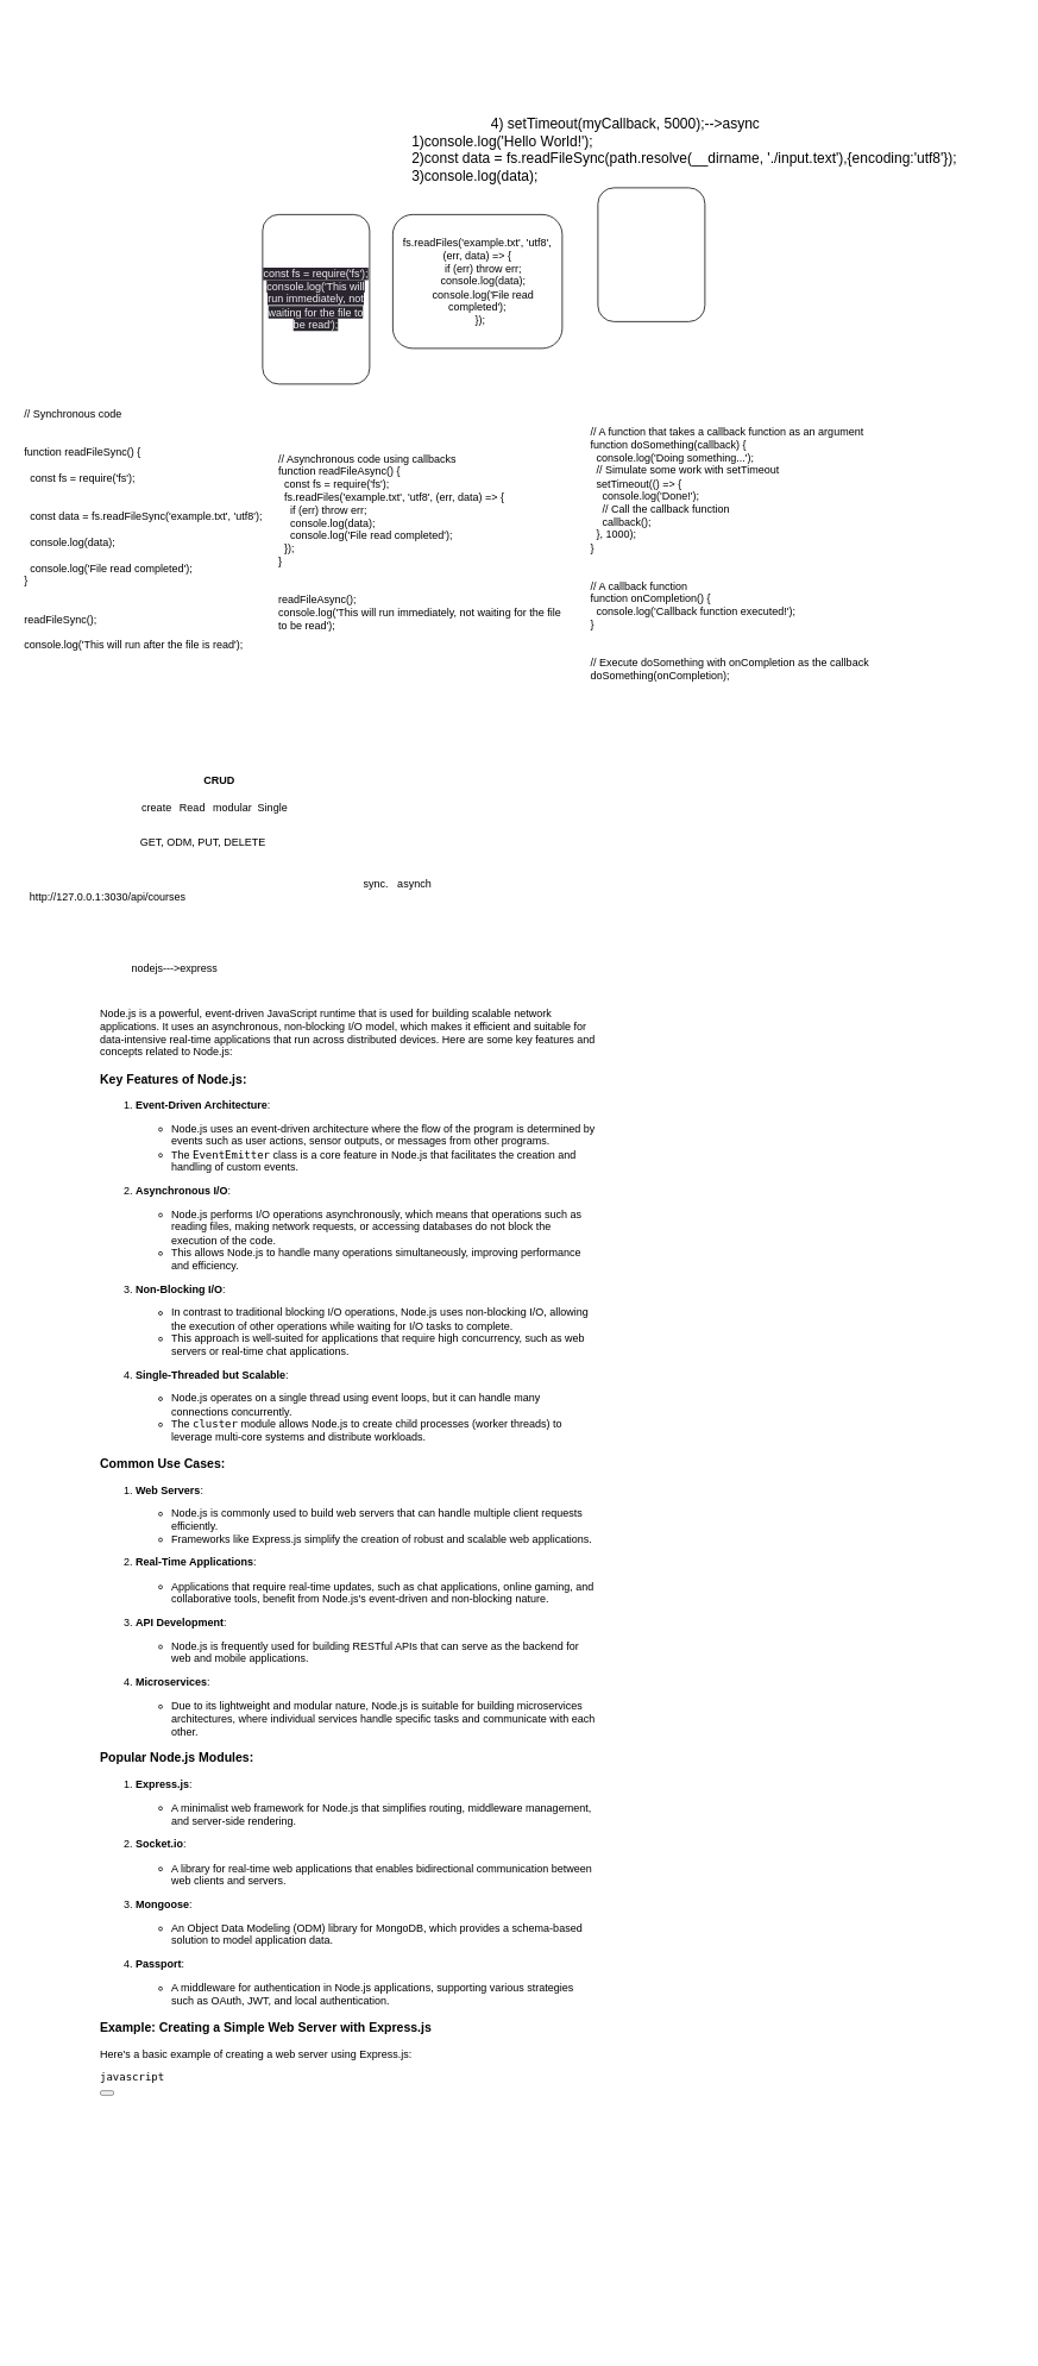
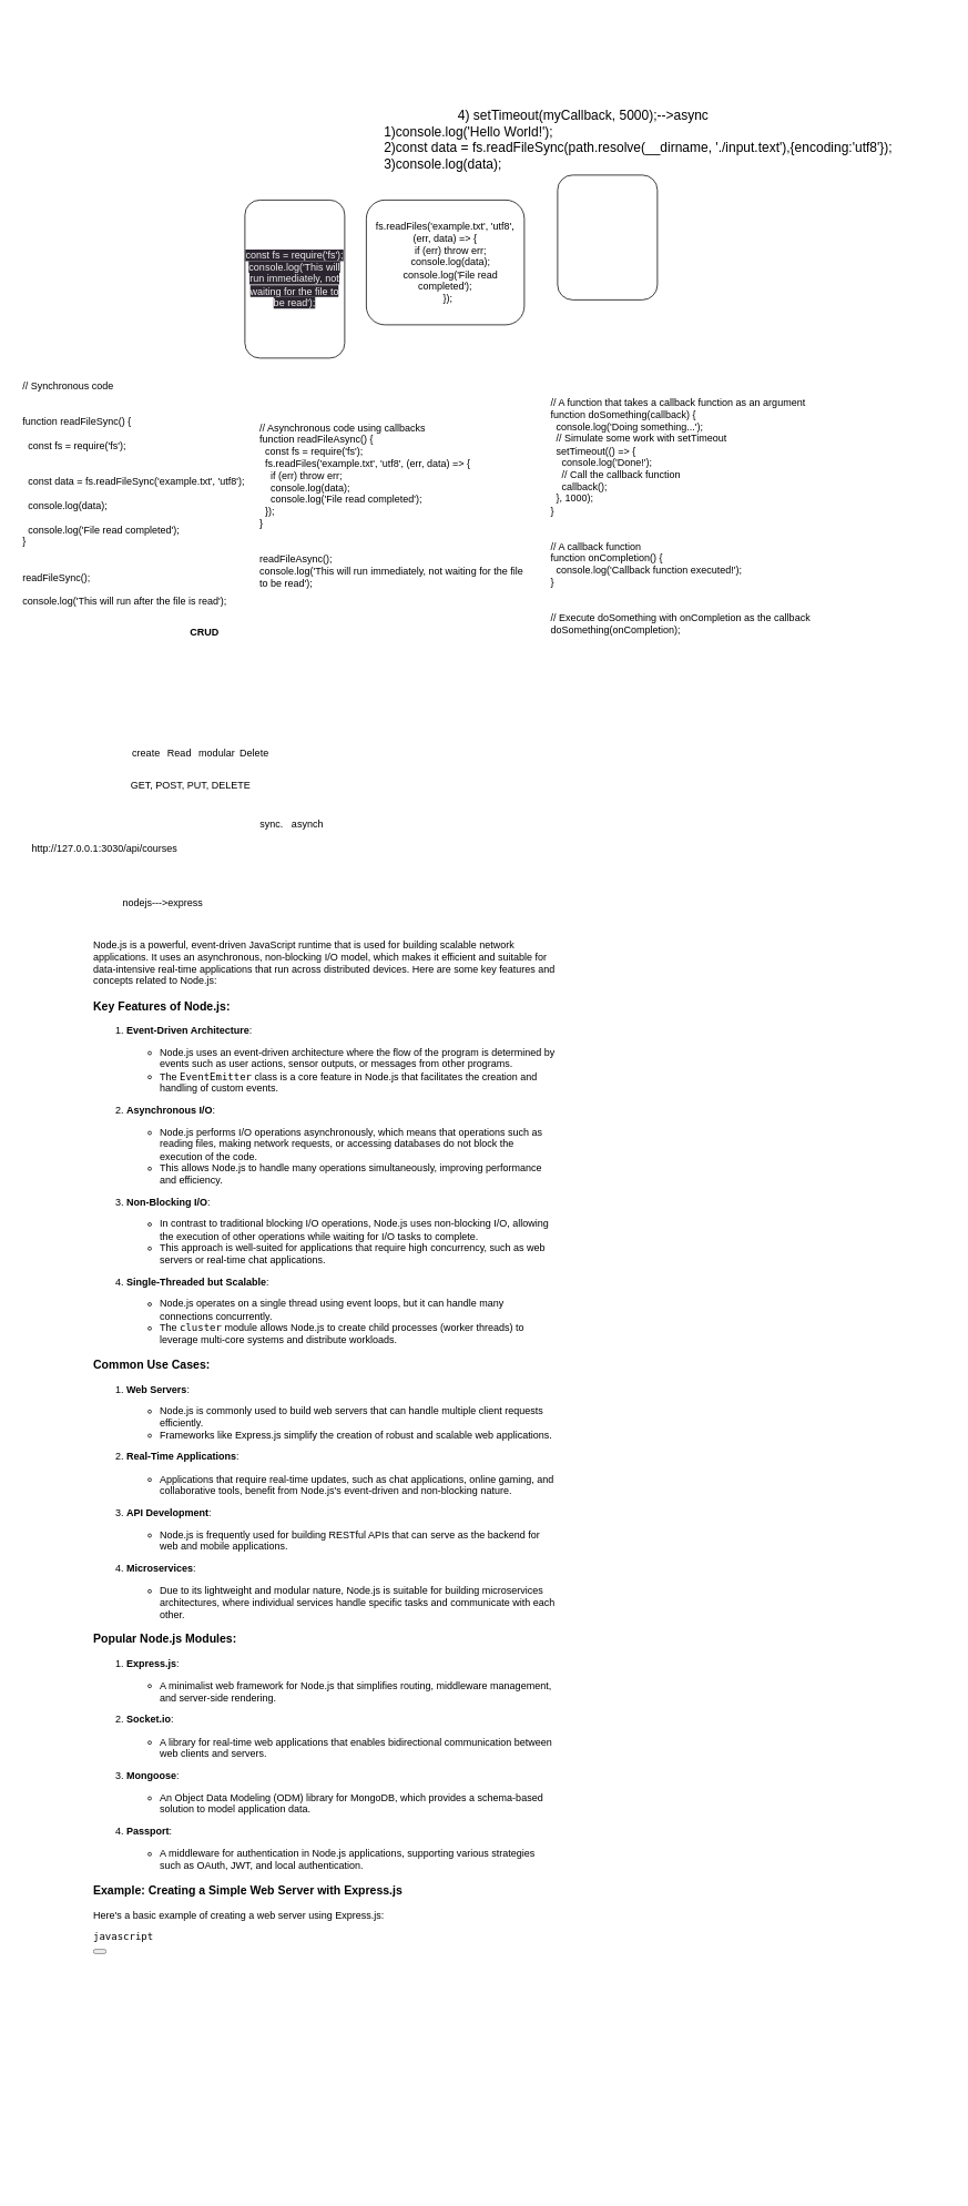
  <mxCell id="0" />
  <mxCell id="1" parent="0" />
- <mxCell id="2" value="&lt;b&gt;CRUD&lt;/b&gt;" style="text;html=1;align=center;verticalAlign=middle;resizable=0;points=[];autosize=1;strokeColor=none;fillColor=none;" vertex="1" parent="1"><mxGeometry x="215" y="860" width="60" height="30" as="geometry" /></mxCell>
+ <mxCell id="2" value="&lt;b&gt;CRUD&lt;/b&gt;" style="text;html=1;align=center;verticalAlign=middle;resizable=0;points=[];autosize=1;strokeColor=none;fillColor=none;" vertex="1" parent="1"><mxGeometry x="215" y="745" width="60" height="30" as="geometry" /></mxCell>
  <mxCell id="3" value="create&lt;br&gt;" style="text;html=1;align=center;verticalAlign=middle;resizable=0;points=[];autosize=1;strokeColor=none;fillColor=none;" vertex="1" parent="1"><mxGeometry x="145" y="890" width="60" height="30" as="geometry" /></mxCell>
  <mxCell id="4" value="Read" style="text;html=1;align=center;verticalAlign=middle;resizable=0;points=[];autosize=1;strokeColor=none;fillColor=none;" vertex="1" parent="1"><mxGeometry x="190" y="890" width="50" height="30" as="geometry" /></mxCell>
  <mxCell id="5" value="modular" style="text;html=1;align=center;verticalAlign=middle;resizable=0;points=[];autosize=1;strokeColor=none;fillColor=none;" vertex="1" parent="1"><mxGeometry x="230" y="890" width="60" height="30" as="geometry" /></mxCell>
- <mxCell id="6" value="Single" style="text;html=1;align=center;verticalAlign=middle;resizable=0;points=[];autosize=1;strokeColor=none;fillColor=none;" vertex="1" parent="1"><mxGeometry x="275" y="890" width="60" height="30" as="geometry" /></mxCell>
- <mxCell id="7" value="&lt;meta charset=&quot;utf-8&quot;&gt;GET, ODM, PUT, DELETE" style="text;whiteSpace=wrap;html=1;" vertex="1" parent="1"><mxGeometry x="155" y="930" width="195" height="40" as="geometry" /></mxCell>
+ <mxCell id="6" value="Delete" style="text;html=1;align=center;verticalAlign=middle;resizable=0;points=[];autosize=1;strokeColor=none;fillColor=none;" vertex="1" parent="1"><mxGeometry x="275" y="890" width="60" height="30" as="geometry" /></mxCell>
+ <mxCell id="7" value="&lt;meta charset=&quot;utf-8&quot;&gt;GET, POST, PUT, DELETE" style="text;whiteSpace=wrap;html=1;" vertex="1" parent="1"><mxGeometry x="155" y="930" width="195" height="40" as="geometry" /></mxCell>
  <mxCell id="8" value="nodejs---&amp;gt;express" style="text;html=1;align=center;verticalAlign=middle;resizable=0;points=[];autosize=1;strokeColor=none;fillColor=none;" vertex="1" parent="1"><mxGeometry x="135" y="1070" width="120" height="30" as="geometry" /></mxCell>
- <mxCell id="9" value="http://127.0.0.1:3030/api/courses" style="text;html=1;align=center;verticalAlign=middle;resizable=0;points=[];autosize=1;strokeColor=none;fillColor=none;" vertex="1" parent="1"><mxGeometry x="20" y="990" width="200" height="30" as="geometry" /></mxCell>
+ <mxCell id="9" value="http://127.0.0.1:3030/api/courses" style="text;html=1;align=center;verticalAlign=middle;resizable=0;points=[];autosize=1;strokeColor=none;fillColor=none;" vertex="1" parent="1"><mxGeometry x="25" y="1005" width="200" height="30" as="geometry" /></mxCell>
  <mxCell id="10" value="&lt;meta charset=&quot;utf-8&quot;&gt;&lt;p&gt;Node.js is a powerful, event-driven JavaScript runtime that is used for building scalable network applications. It uses an asynchronous, non-blocking I/O model, which makes it efficient and suitable for data-intensive real-time applications that run across distributed devices. Here are some key features and concepts related to Node.js:&lt;/p&gt;&lt;h3&gt;Key Features of Node.js:&lt;/h3&gt;&lt;ol&gt;&lt;li&gt;&lt;p&gt;&lt;strong&gt;Event-Driven Architecture&lt;/strong&gt;:&lt;/p&gt;&lt;ul&gt;&lt;li&gt;Node.js uses an event-driven architecture where the flow of the program is determined by events such as user actions, sensor outputs, or messages from other programs.&lt;/li&gt;&lt;li&gt;The &lt;code&gt;EventEmitter&lt;/code&gt; class is a core feature in Node.js that facilitates the creation and handling of custom events.&lt;/li&gt;&lt;/ul&gt;&lt;/li&gt;&lt;li&gt;&lt;p&gt;&lt;strong&gt;Asynchronous I/O&lt;/strong&gt;:&lt;/p&gt;&lt;ul&gt;&lt;li&gt;Node.js performs I/O operations asynchronously, which means that operations such as reading files, making network requests, or accessing databases do not block the execution of the code.&lt;/li&gt;&lt;li&gt;This allows Node.js to handle many operations simultaneously, improving performance and efficiency.&lt;/li&gt;&lt;/ul&gt;&lt;/li&gt;&lt;li&gt;&lt;p&gt;&lt;strong&gt;Non-Blocking I/O&lt;/strong&gt;:&lt;/p&gt;&lt;ul&gt;&lt;li&gt;In contrast to traditional blocking I/O operations, Node.js uses non-blocking I/O, allowing the execution of other operations while waiting for I/O tasks to complete.&lt;/li&gt;&lt;li&gt;This approach is well-suited for applications that require high concurrency, such as web servers or real-time chat applications.&lt;/li&gt;&lt;/ul&gt;&lt;/li&gt;&lt;li&gt;&lt;p&gt;&lt;strong&gt;Single-Threaded but Scalable&lt;/strong&gt;:&lt;/p&gt;&lt;ul&gt;&lt;li&gt;Node.js operates on a single thread using event loops, but it can handle many connections concurrently.&lt;/li&gt;&lt;li&gt;The &lt;code&gt;cluster&lt;/code&gt; module allows Node.js to create child processes (worker threads) to leverage multi-core systems and distribute workloads.&lt;/li&gt;&lt;/ul&gt;&lt;/li&gt;&lt;/ol&gt;&lt;h3&gt;Common Use Cases:&lt;/h3&gt;&lt;ol&gt;&lt;li&gt;&lt;p&gt;&lt;strong&gt;Web Servers&lt;/strong&gt;:&lt;/p&gt;&lt;ul&gt;&lt;li&gt;Node.js is commonly used to build web servers that can handle multiple client requests efficiently.&lt;/li&gt;&lt;li&gt;Frameworks like Express.js simplify the creation of robust and scalable web applications.&lt;/li&gt;&lt;/ul&gt;&lt;/li&gt;&lt;li&gt;&lt;p&gt;&lt;strong&gt;Real-Time Applications&lt;/strong&gt;:&lt;/p&gt;&lt;ul&gt;&lt;li&gt;Applications that require real-time updates, such as chat applications, online gaming, and collaborative tools, benefit from Node.js's event-driven and non-blocking nature.&lt;/li&gt;&lt;/ul&gt;&lt;/li&gt;&lt;li&gt;&lt;p&gt;&lt;strong&gt;API Development&lt;/strong&gt;:&lt;/p&gt;&lt;ul&gt;&lt;li&gt;Node.js is frequently used for building RESTful APIs that can serve as the backend for web and mobile applications.&lt;/li&gt;&lt;/ul&gt;&lt;/li&gt;&lt;li&gt;&lt;p&gt;&lt;strong&gt;Microservices&lt;/strong&gt;:&lt;/p&gt;&lt;ul&gt;&lt;li&gt;Due to its lightweight and modular nature, Node.js is suitable for building microservices architectures, where individual services handle specific tasks and communicate with each other.&lt;/li&gt;&lt;/ul&gt;&lt;/li&gt;&lt;/ol&gt;&lt;h3&gt;Popular Node.js Modules:&lt;/h3&gt;&lt;ol&gt;&lt;li&gt;&lt;p&gt;&lt;strong&gt;Express.js&lt;/strong&gt;:&lt;/p&gt;&lt;ul&gt;&lt;li&gt;A minimalist web framework for Node.js that simplifies routing, middleware management, and server-side rendering.&lt;/li&gt;&lt;/ul&gt;&lt;/li&gt;&lt;li&gt;&lt;p&gt;&lt;strong&gt;Socket.io&lt;/strong&gt;:&lt;/p&gt;&lt;ul&gt;&lt;li&gt;A library for real-time web applications that enables bidirectional communication between web clients and servers.&lt;/li&gt;&lt;/ul&gt;&lt;/li&gt;&lt;li&gt;&lt;p&gt;&lt;strong&gt;Mongoose&lt;/strong&gt;:&lt;/p&gt;&lt;ul&gt;&lt;li&gt;An Object Data Modeling (ODM) library for MongoDB, which provides a schema-based solution to model application data.&lt;/li&gt;&lt;/ul&gt;&lt;/li&gt;&lt;li&gt;&lt;p&gt;&lt;strong&gt;Passport&lt;/strong&gt;:&lt;/p&gt;&lt;ul&gt;&lt;li&gt;A middleware for authentication in Node.js applications, supporting various strategies such as OAuth, JWT, and local authentication.&lt;/li&gt;&lt;/ul&gt;&lt;/li&gt;&lt;/ol&gt;&lt;h3&gt;Example: Creating a Simple Web Server with Express.js&lt;/h3&gt;&lt;p&gt;Here's a basic example of creating a web server using Express.js:&lt;/p&gt;&lt;pre&gt;&lt;div class=&quot;dark bg-gray-950 rounded-md border-[0.5px] border-token-border-medium&quot;&gt;&lt;div class=&quot;flex items-center relative text-token-text-secondary bg-token-main-surface-secondary px-4 py-2 text-xs font-sans justify-between rounded-t-md&quot;&gt;&lt;span&gt;javascript&lt;/span&gt;&lt;div class=&quot;flex items-center&quot;&gt;&lt;span data-state=&quot;closed&quot; class=&quot;&quot;&gt;&lt;button class=&quot;flex gap-1 items-center&quot;&gt;&lt;/button&gt;&lt;/span&gt;&lt;/div&gt;&lt;/div&gt;&lt;/div&gt;&lt;/pre&gt;" style="text;whiteSpace=wrap;html=1;" vertex="1" parent="1"><mxGeometry x="110" y="1110" width="560" height="1520" as="geometry" /></mxCell>
- <mxCell id="11" value="sync.&amp;nbsp; &amp;nbsp;asynch" style="text;html=1;align=center;verticalAlign=middle;resizable=0;points=[];autosize=1;strokeColor=none;fillColor=none;" vertex="1" parent="1"><mxGeometry x="395" y="975" width="100" height="30" as="geometry" /></mxCell>
+ <mxCell id="11" value="sync.&amp;nbsp; &amp;nbsp;asynch" style="text;html=1;align=center;verticalAlign=middle;resizable=0;points=[];autosize=1;strokeColor=none;fillColor=none;" vertex="1" parent="1"><mxGeometry x="300" y="975" width="100" height="30" as="geometry" /></mxCell>
  <mxCell id="12" value="// Synchronous code&lt;br&gt;&lt;br&gt;&lt;br&gt;function readFileSync() {&lt;br&gt;&lt;br&gt;&amp;nbsp; const fs = require('fs');&lt;br&gt;&lt;br&gt;&lt;br&gt;&amp;nbsp; const data = fs.readFileSync('example.txt', 'utf8');&lt;br&gt;&lt;br&gt;&amp;nbsp; console.log(data);&lt;br&gt;&lt;br&gt;&amp;nbsp; console.log('File read completed');&lt;br&gt;}&lt;br&gt;&lt;br&gt;&lt;br&gt;readFileSync();&lt;br&gt;&lt;br&gt;console.log('This will run after the file is read');" style="text;whiteSpace=wrap;html=1;" vertex="1" parent="1"><mxGeometry x="25" y="450" width="300" height="230" as="geometry" /></mxCell>
  <mxCell id="13" value="// Asynchronous code using callbacks&lt;br&gt;function readFileAsync() {&lt;br&gt;&amp;nbsp; const fs = require('fs');&lt;br&gt;&amp;nbsp; fs.readFiles('example.txt', 'utf8', (err, data) =&amp;gt; {&lt;br&gt;&amp;nbsp; &amp;nbsp; if (err) throw err;&lt;br&gt;&amp;nbsp; &amp;nbsp; console.log(data);&lt;br&gt;&amp;nbsp; &amp;nbsp; console.log('File read completed');&lt;br&gt;&amp;nbsp; });&lt;br&gt;}&lt;br&gt;&lt;br&gt;&lt;br&gt;readFileAsync();&lt;br&gt;console.log('This will run immediately, not waiting for the file to be read');" style="text;whiteSpace=wrap;html=1;" vertex="1" parent="1"><mxGeometry x="310" y="500" width="330" height="210" as="geometry" /></mxCell>
  <mxCell id="14" value="&lt;span style=&quot;color: rgb(240, 240, 240); font-family: Helvetica; font-size: 12px; font-style: normal; font-variant-ligatures: normal; font-variant-caps: normal; font-weight: 400; letter-spacing: normal; orphans: 2; text-align: left; text-indent: 0px; text-transform: none; widows: 2; word-spacing: 0px; -webkit-text-stroke-width: 0px; background-color: rgb(42, 37, 47); text-decoration-thickness: initial; text-decoration-style: initial; text-decoration-color: initial; float: none; display: inline !important;&quot;&gt;const fs = require('fs');&lt;br&gt;console.log('This will run immediately, not waiting for the file to be read');&lt;br&gt;&lt;/span&gt;" style="rounded=1;whiteSpace=wrap;html=1;" vertex="1" parent="1"><mxGeometry x="294" y="240" width="120" height="190" as="geometry" /></mxCell>
  <mxCell id="15" value="&lt;span style=&quot;text-align: left;&quot;&gt;fs.readFiles('example.txt', 'utf8', (err, data) =&amp;gt; {&lt;/span&gt;&lt;br style=&quot;text-align: left;&quot;&gt;&lt;span style=&quot;text-align: left;&quot;&gt;&amp;nbsp; &amp;nbsp; if (err) throw err;&lt;/span&gt;&lt;br style=&quot;text-align: left;&quot;&gt;&lt;span style=&quot;text-align: left;&quot;&gt;&amp;nbsp; &amp;nbsp; console.log(data);&lt;/span&gt;&lt;br style=&quot;text-align: left;&quot;&gt;&lt;span style=&quot;text-align: left;&quot;&gt;&amp;nbsp; &amp;nbsp; console.log('File read completed');&lt;/span&gt;&lt;br style=&quot;text-align: left;&quot;&gt;&lt;span style=&quot;text-align: left;&quot;&gt;&amp;nbsp; });&lt;/span&gt;" style="rounded=1;whiteSpace=wrap;html=1;" vertex="1" parent="1"><mxGeometry x="440" y="240" width="190" height="150" as="geometry" /></mxCell>
  <mxCell id="16" value="" style="rounded=1;whiteSpace=wrap;html=1;" vertex="1" parent="1"><mxGeometry x="670" y="210" width="120" height="150" as="geometry" /></mxCell>
  <mxCell id="17" value="// A function that takes a callback function as an argument&#10;function doSomething(callback) {&#10;  console.log('Doing something...');&#10;  // Simulate some work with setTimeout&#10;  setTimeout(() =&gt; {&#10;    console.log('Done!');&#10;    // Call the callback function&#10;    callback();&#10;  }, 1000);&#10;}&#10;&#10;&#10;// A callback function&#10;function onCompletion() {&#10;  console.log('Callback function executed!');&#10;}&#10;&#10;&#10;// Execute doSomething with onCompletion as the callback&#10;doSomething(onCompletion);" style="text;whiteSpace=wrap;html=1;" vertex="1" parent="1"><mxGeometry x="660" y="470" width="350" height="310" as="geometry" /></mxCell>
  <mxCell id="18" value="&lt;pre style=&quot;box-sizing: inherit; margin: 3.2rem 2.4rem; padding: 3.2rem; border: var(--artdeco-reset-base-border-zero); font-size: 16px; vertical-align: var(--artdeco-reset-base-vertical-align-baseline); background: var(--color-background-container-dark-tint); font-family: var(--artdeco-typography-mono); border-radius: var(--corner-radius-medium); overflow-x: auto; color: var(--color-text-on-dark); line-height: var(--line-height-open); display: block; font-style: normal; font-variant-ligatures: normal; font-variant-caps: normal; font-weight: 400; letter-spacing: normal; orphans: 2; text-align: start; text-indent: 0px; text-transform: none; widows: 2; word-spacing: 0px; -webkit-text-stroke-width: 0px; text-decoration-thickness: initial; text-decoration-style: initial; text-decoration-color: initial;&quot; class=&quot;reader-content-blocks__code-block&quot;&gt;                    4) setTimeout(myCallback, 5000);--&amp;gt;async&lt;br&gt;1)console.log('Hello World!');&lt;br&gt;2)const data = fs.readFileSync(path.resolve(__dirname, './input.text'),{encoding:'utf8'});&lt;br&gt;3)console.log(data);&lt;/pre&gt;" style="text;whiteSpace=wrap;html=1;" vertex="1" parent="1"><mxGeometry x="370" y="20" width="560" height="310" as="geometry" /></mxCell>
